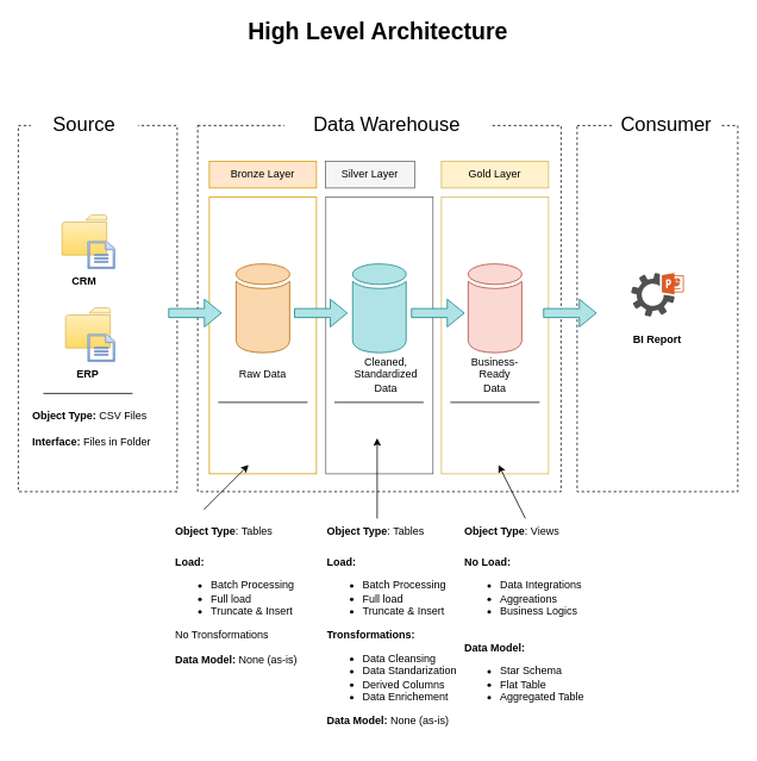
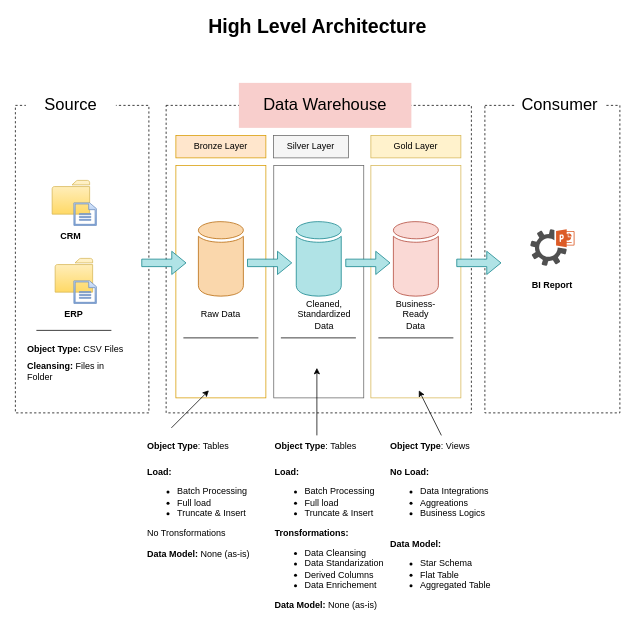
  <mxCell id="0" />
  <mxCell id="1" parent="0" />
  <mxCell id="2" value="High Level Architecture" style="text;html=1;align=center;verticalAlign=middle;whiteSpace=wrap;rounded=0;fontStyle=1;fontSize=26;" vertex="1" parent="1"><mxGeometry x="203" y="20" width="440" height="30" as="geometry" /></mxCell>
  <mxCell id="3" value="" style="rounded=0;whiteSpace=wrap;html=1;fillColor=none;dashed=1;" vertex="1" parent="1"><mxGeometry x="20" y="140" width="178" height="410" as="geometry" /></mxCell>
  <mxCell id="4" value="Source" style="rounded=0;whiteSpace=wrap;html=1;fontSize=22;strokeColor=none;" vertex="1" parent="1"><mxGeometry x="34" y="110" width="120" height="60" as="geometry" /></mxCell>
  <mxCell id="5" value="" style="rounded=0;whiteSpace=wrap;html=1;fillColor=none;dashed=1;" vertex="1" parent="1"><mxGeometry x="221" y="140" width="407" height="410" as="geometry" /></mxCell>
- <mxCell id="6" value="Data Warehouse" style="rounded=0;whiteSpace=wrap;html=1;fontSize=22;strokeColor=none;" vertex="1" parent="1"><mxGeometry x="318" y="110" width="230" height="60" as="geometry" /></mxCell>
+ <mxCell id="6" value="Data Warehouse" style="rounded=0;whiteSpace=wrap;html=1;fontSize=22;strokeColor=none;fillColor=#f8cecc;" vertex="1" parent="1"><mxGeometry x="318" y="110" width="230" height="60" as="geometry" /></mxCell>
  <mxCell id="7" value="" style="rounded=0;whiteSpace=wrap;html=1;fillColor=none;dashed=1;" vertex="1" parent="1"><mxGeometry x="646" y="140" width="180" height="410" as="geometry" /></mxCell>
  <mxCell id="8" value="Consumer" style="rounded=0;whiteSpace=wrap;html=1;fontSize=22;strokeColor=none;" vertex="1" parent="1"><mxGeometry x="686" y="110" width="120" height="60" as="geometry" /></mxCell>
  <mxCell id="9" value="Bronze Layer" style="rounded=0;whiteSpace=wrap;html=1;fontSize=12;fillColor=#ffe6cc;strokeColor=#d79b00;" vertex="1" parent="1"><mxGeometry x="234" y="180" width="120" height="30" as="geometry" /></mxCell>
  <mxCell id="10" value="Silver Layer" style="rounded=0;whiteSpace=wrap;html=1;fontSize=12;fillColor=#f5f5f5;strokeColor=#666666;gradientColor=none;" vertex="1" parent="1"><mxGeometry x="364" y="180" width="100" height="30" as="geometry" /></mxCell>
  <mxCell id="11" value="Gold Layer" style="rounded=0;whiteSpace=wrap;html=1;fontSize=12;fillColor=#fff2cc;strokeColor=#d6b656;gradientColor=none;" vertex="1" parent="1"><mxGeometry x="494" y="180" width="120" height="30" as="geometry" /></mxCell>
  <mxCell id="12" value="" style="rounded=0;whiteSpace=wrap;html=1;fontSize=12;fillColor=none;strokeColor=#d79b00;" vertex="1" parent="1"><mxGeometry x="234" y="220" width="120" height="310" as="geometry" /></mxCell>
  <mxCell id="13" value="" style="rounded=0;whiteSpace=wrap;html=1;fontSize=12;fillColor=none;strokeColor=#666666;gradientColor=#b3b3b3;" vertex="1" parent="1"><mxGeometry x="364.5" y="220" width="120" height="310" as="geometry" /></mxCell>
  <mxCell id="14" value="" style="rounded=0;whiteSpace=wrap;html=1;fontSize=12;fillColor=none;strokeColor=#d6b656;gradientColor=none;" vertex="1" parent="1"><mxGeometry x="494" y="220" width="120" height="310" as="geometry" /></mxCell>
  <mxCell id="15" value="" style="sketch=0;pointerEvents=1;shadow=0;dashed=0;html=1;strokeColor=#d6b656;labelPosition=center;verticalLabelPosition=bottom;verticalAlign=top;outlineConnect=0;align=center;shape=mxgraph.office.concepts.folder;fillColor=#fff2cc;gradientColor=#ffd966;" vertex="1" parent="1"><mxGeometry x="69" y="240" width="50" height="45" as="geometry" /></mxCell>
  <mxCell id="16" value="" style="sketch=0;pointerEvents=1;shadow=0;dashed=0;html=1;strokeColor=#6c8ebf;fillColor=#dae8fc;labelPosition=center;verticalLabelPosition=bottom;verticalAlign=top;outlineConnect=0;align=center;shape=mxgraph.office.concepts.document;gradientColor=#7ea6e0;" vertex="1" parent="1"><mxGeometry x="98" y="270" width="30" height="30" as="geometry" /></mxCell>
  <mxCell id="17" value="&lt;b&gt;CRM&lt;/b&gt;" style="text;html=1;align=center;verticalAlign=middle;whiteSpace=wrap;rounded=0;" vertex="1" parent="1"><mxGeometry x="64" y="300" width="60" height="30" as="geometry" /></mxCell>
  <mxCell id="18" value="" style="sketch=0;pointerEvents=1;shadow=0;dashed=0;html=1;strokeColor=#d6b656;labelPosition=center;verticalLabelPosition=bottom;verticalAlign=top;outlineConnect=0;align=center;shape=mxgraph.office.concepts.folder;fillColor=#fff2cc;gradientColor=#ffd966;" vertex="1" parent="1"><mxGeometry x="73" y="344" width="50" height="45" as="geometry" /></mxCell>
  <mxCell id="19" value="&lt;b&gt;ERP&lt;/b&gt;" style="text;html=1;align=center;verticalAlign=middle;whiteSpace=wrap;rounded=0;" vertex="1" parent="1"><mxGeometry x="68" y="404" width="60" height="30" as="geometry" /></mxCell>
  <mxCell id="20" value="" style="sketch=0;pointerEvents=1;shadow=0;dashed=0;html=1;strokeColor=#6c8ebf;fillColor=#dae8fc;labelPosition=center;verticalLabelPosition=bottom;verticalAlign=top;outlineConnect=0;align=center;shape=mxgraph.office.concepts.document;gradientColor=#7ea6e0;" vertex="1" parent="1"><mxGeometry x="98" y="374" width="30" height="30" as="geometry" /></mxCell>
  <mxCell id="21" value="" style="endArrow=none;html=1;rounded=0;" edge="1" parent="1"><mxGeometry width="50" height="50" relative="1" as="geometry"><mxPoint x="48" y="440" as="sourcePoint" /><mxPoint x="148" y="440" as="targetPoint" /></mxGeometry></mxCell>
  <mxCell id="22" value="&lt;b&gt;Object Type:&lt;/b&gt; CSV Files" style="text;html=1;align=left;verticalAlign=middle;whiteSpace=wrap;rounded=0;" vertex="1" parent="1"><mxGeometry x="34" y="450" width="140" height="30" as="geometry" /></mxCell>
- <mxCell id="23" value="&lt;b&gt;Interface:&lt;/b&gt;&amp;nbsp;Files in Folder" style="text;html=1;align=left;verticalAlign=middle;whiteSpace=wrap;rounded=0;" vertex="1" parent="1"><mxGeometry x="34" y="480" width="140" height="30" as="geometry" /></mxCell>
+ <mxCell id="23" value="&lt;b&gt;Cleansing:&lt;/b&gt;&amp;nbsp;Files in Folder" style="text;html=1;align=left;verticalAlign=middle;whiteSpace=wrap;rounded=0;" vertex="1" parent="1"><mxGeometry x="34" y="480" width="140" height="30" as="geometry" /></mxCell>
  <mxCell id="24" value="" style="sketch=0;shadow=0;dashed=0;html=1;strokeColor=#b46504;fillColor=#fad7ac;labelPosition=center;verticalLabelPosition=bottom;verticalAlign=top;outlineConnect=0;align=center;shape=mxgraph.office.databases.database;" vertex="1" parent="1"><mxGeometry x="264" y="295" width="60" height="100" as="geometry" /></mxCell>
  <mxCell id="25" value="" style="sketch=0;shadow=0;dashed=0;html=1;strokeColor=#0e8088;fillColor=#b0e3e6;labelPosition=center;verticalLabelPosition=bottom;verticalAlign=top;outlineConnect=0;align=center;shape=mxgraph.office.databases.database;" vertex="1" parent="1"><mxGeometry x="394.5" y="295" width="60" height="100" as="geometry" /></mxCell>
  <mxCell id="26" value="" style="sketch=0;shadow=0;dashed=0;html=1;strokeColor=#ae4132;fillColor=#fad9d5;labelPosition=center;verticalLabelPosition=bottom;verticalAlign=top;outlineConnect=0;align=center;shape=mxgraph.office.databases.database;" vertex="1" parent="1"><mxGeometry x="524" y="295" width="60" height="100" as="geometry" /></mxCell>
  <mxCell id="27" value="" style="shape=flexArrow;endArrow=classic;html=1;rounded=0;fillColor=#b0e3e6;strokeColor=#0e8088;" edge="1" parent="1"><mxGeometry width="50" height="50" relative="1" as="geometry"><mxPoint x="188" y="350" as="sourcePoint" /><mxPoint x="248" y="350" as="targetPoint" /></mxGeometry></mxCell>
  <mxCell id="28" value="" style="shape=flexArrow;endArrow=classic;html=1;rounded=0;fillColor=#b0e3e6;strokeColor=#0e8088;" edge="1" parent="1"><mxGeometry width="50" height="50" relative="1" as="geometry"><mxPoint x="329" y="350" as="sourcePoint" /><mxPoint x="389" y="350" as="targetPoint" /></mxGeometry></mxCell>
  <mxCell id="29" value="" style="shape=flexArrow;endArrow=classic;html=1;rounded=0;fillColor=#b0e3e6;strokeColor=#0e8088;" edge="1" parent="1"><mxGeometry width="50" height="50" relative="1" as="geometry"><mxPoint x="460" y="350" as="sourcePoint" /><mxPoint x="520" y="350" as="targetPoint" /></mxGeometry></mxCell>
  <mxCell id="30" value="" style="shape=flexArrow;endArrow=classic;html=1;rounded=0;fillColor=#b0e3e6;strokeColor=#0e8088;" edge="1" parent="1"><mxGeometry width="50" height="50" relative="1" as="geometry"><mxPoint x="608" y="350" as="sourcePoint" /><mxPoint x="668" y="350" as="targetPoint" /></mxGeometry></mxCell>
  <mxCell id="31" value="Raw Data" style="text;html=1;align=center;verticalAlign=middle;whiteSpace=wrap;rounded=0;" vertex="1" parent="1"><mxGeometry x="264" y="404" width="60" height="30" as="geometry" /></mxCell>
  <mxCell id="32" value="Cleaned, Standardized Data" style="text;html=1;align=center;verticalAlign=middle;whiteSpace=wrap;rounded=0;" vertex="1" parent="1"><mxGeometry x="394.5" y="404" width="73.5" height="30" as="geometry" /></mxCell>
  <mxCell id="33" value="Business-Ready Data" style="text;html=1;align=center;verticalAlign=middle;whiteSpace=wrap;rounded=0;" vertex="1" parent="1"><mxGeometry x="524" y="404" width="60" height="30" as="geometry" /></mxCell>
  <mxCell id="34" value="" style="endArrow=none;html=1;rounded=0;" edge="1" parent="1"><mxGeometry width="50" height="50" relative="1" as="geometry"><mxPoint x="244" y="450" as="sourcePoint" /><mxPoint x="344" y="450" as="targetPoint" /></mxGeometry></mxCell>
  <mxCell id="35" value="" style="endArrow=none;html=1;rounded=0;" edge="1" parent="1"><mxGeometry width="50" height="50" relative="1" as="geometry"><mxPoint x="374" y="450" as="sourcePoint" /><mxPoint x="474" y="450" as="targetPoint" /></mxGeometry></mxCell>
  <mxCell id="36" value="" style="endArrow=none;html=1;rounded=0;" edge="1" parent="1"><mxGeometry width="50" height="50" relative="1" as="geometry"><mxPoint x="504" y="450" as="sourcePoint" /><mxPoint x="604" y="450" as="targetPoint" /></mxGeometry></mxCell>
  <mxCell id="37" value="&lt;h1 style=&quot;margin-top: 0px;&quot;&gt;&lt;span style=&quot;background-color: transparent; color: light-dark(rgb(0, 0, 0), rgb(255, 255, 255)); font-size: 12px;&quot;&gt;Object Type&lt;span style=&quot;font-weight: 400;&quot;&gt;: Tables&lt;/span&gt;&lt;/span&gt;&lt;/h1&gt;&lt;div&gt;&lt;b&gt;Load:&lt;/b&gt;&lt;/div&gt;&lt;div&gt;&lt;ul&gt;&lt;li&gt;Batch Processing&lt;/li&gt;&lt;li&gt;Full load&lt;/li&gt;&lt;li&gt;Truncate &amp;amp; Insert&lt;/li&gt;&lt;/ul&gt;&lt;div&gt;No Tronsformations&lt;/div&gt;&lt;/div&gt;&lt;div&gt;&lt;br&gt;&lt;/div&gt;&lt;div&gt;&lt;b&gt;Data Model:&lt;/b&gt; None (as-is)&lt;/div&gt;" style="text;html=1;whiteSpace=wrap;overflow=hidden;rounded=0;" vertex="1" parent="1"><mxGeometry x="194" y="570" width="160" height="200" as="geometry" /></mxCell>
  <mxCell id="38" value="&lt;h1 style=&quot;margin-top: 0px;&quot;&gt;&lt;span style=&quot;background-color: transparent; color: light-dark(rgb(0, 0, 0), rgb(255, 255, 255)); font-size: 12px;&quot;&gt;Object Type&lt;span style=&quot;font-weight: 400;&quot;&gt;: Tables&lt;/span&gt;&lt;/span&gt;&lt;/h1&gt;&lt;div&gt;&lt;b&gt;Load:&lt;/b&gt;&lt;/div&gt;&lt;div&gt;&lt;ul&gt;&lt;li&gt;Batch Processing&lt;/li&gt;&lt;li&gt;Full load&lt;/li&gt;&lt;li&gt;Truncate &amp;amp; Insert&lt;/li&gt;&lt;/ul&gt;&lt;div&gt;&lt;b&gt;Tronsformations:&lt;/b&gt;&lt;/div&gt;&lt;/div&gt;&lt;div&gt;&lt;ul&gt;&lt;li&gt;Data Cleansing&lt;/li&gt;&lt;li&gt;Data Standarization&lt;/li&gt;&lt;li&gt;Derived Columns&lt;/li&gt;&lt;li&gt;Data Enrichement&lt;/li&gt;&lt;/ul&gt;&lt;/div&gt;&lt;div&gt;&lt;b&gt;Data Model:&lt;/b&gt; None (as-is)&lt;/div&gt;" style="text;html=1;whiteSpace=wrap;overflow=hidden;rounded=0;" vertex="1" parent="1"><mxGeometry x="364" y="570" width="160" height="260" as="geometry" /></mxCell>
  <mxCell id="39" value="&lt;h1 style=&quot;margin-top: 0px;&quot;&gt;&lt;span style=&quot;background-color: transparent; color: light-dark(rgb(0, 0, 0), rgb(255, 255, 255)); font-size: 12px;&quot;&gt;Object Type&lt;span style=&quot;font-weight: 400;&quot;&gt;: Views&lt;/span&gt;&lt;/span&gt;&lt;/h1&gt;&lt;div&gt;&lt;b&gt;No Load:&lt;/b&gt;&lt;/div&gt;&lt;div&gt;&lt;ul&gt;&lt;li&gt;Data Integrations&lt;/li&gt;&lt;li&gt;Aggreations&lt;/li&gt;&lt;li&gt;Business Logics&lt;/li&gt;&lt;/ul&gt;&lt;div&gt;&lt;br&gt;&lt;/div&gt;&lt;/div&gt;&lt;div&gt;&lt;b&gt;Data Model:&lt;/b&gt;&lt;/div&gt;&lt;div&gt;&lt;ul&gt;&lt;li&gt;Star Schema&lt;/li&gt;&lt;li&gt;Flat Table&lt;/li&gt;&lt;li&gt;Aggregated Table&lt;/li&gt;&lt;/ul&gt;&lt;/div&gt;" style="text;html=1;whiteSpace=wrap;overflow=hidden;rounded=0;" vertex="1" parent="1"><mxGeometry x="518" y="570" width="160" height="260" as="geometry" /></mxCell>
  <mxCell id="40" value="" style="endArrow=classic;html=1;rounded=0;" edge="1" parent="1"><mxGeometry width="50" height="50" relative="1" as="geometry"><mxPoint x="228" y="570" as="sourcePoint" /><mxPoint x="278" y="520" as="targetPoint" /></mxGeometry></mxCell>
  <mxCell id="41" value="" style="endArrow=classic;html=1;rounded=0;" edge="1" parent="1"><mxGeometry width="50" height="50" relative="1" as="geometry"><mxPoint x="588" y="580" as="sourcePoint" /><mxPoint x="558" y="520" as="targetPoint" /></mxGeometry></mxCell>
  <mxCell id="42" value="" style="endArrow=classic;html=1;rounded=0;" edge="1" parent="1"><mxGeometry width="50" height="50" relative="1" as="geometry"><mxPoint x="422" y="580" as="sourcePoint" /><mxPoint x="422" y="490" as="targetPoint" /></mxGeometry></mxCell>
  <mxCell id="43" value="" style="sketch=0;pointerEvents=1;shadow=0;dashed=0;html=1;strokeColor=none;fillColor=#505050;labelPosition=center;verticalLabelPosition=bottom;verticalAlign=top;outlineConnect=0;align=center;shape=mxgraph.office.services.powerpoint_automation_services;" vertex="1" parent="1"><mxGeometry x="706.5" y="305" width="59" height="49" as="geometry" /></mxCell>
  <mxCell id="44" value="&lt;b&gt;BI Report&lt;/b&gt;" style="text;html=1;align=center;verticalAlign=middle;whiteSpace=wrap;rounded=0;" vertex="1" parent="1"><mxGeometry x="705.5" y="365" width="60" height="30" as="geometry" /></mxCell>
